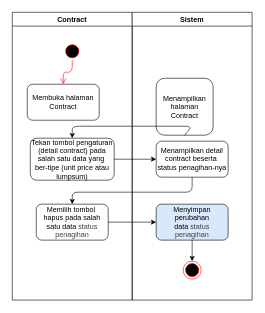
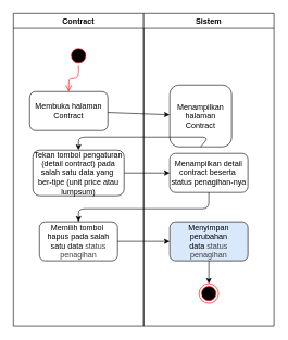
  <mxCell id="0" />
  <mxCell id="1" parent="0" />
  <mxCell id="2" value="Contract" style="swimlane;whiteSpace=wrap;html=1;" vertex="1" parent="1"><mxGeometry x="20" y="20" width="200" height="480" as="geometry" /></mxCell>
  <mxCell id="3" value="" style="ellipse;html=1;shape=startState;fillColor=#000000;strokeColor=#ff0000;" vertex="1" parent="2"><mxGeometry x="85" y="50" width="30" height="30" as="geometry" /></mxCell>
  <mxCell id="4" value="Membuka halaman Contract" style="rounded=1;whiteSpace=wrap;html=1;" vertex="1" parent="2"><mxGeometry x="25" y="120" width="120" height="60" as="geometry" /></mxCell>
  <mxCell id="5" value="" style="edgeStyle=orthogonalEdgeStyle;html=1;verticalAlign=bottom;endArrow=open;endSize=8;strokeColor=#ff0000;entryX=0.5;entryY=0;entryDx=0;entryDy=0;" edge="1" parent="2" source="3" target="4"><mxGeometry relative="1" as="geometry"><mxPoint x="100" y="110" as="targetPoint" /></mxGeometry></mxCell>
  <mxCell id="6" value="Tekan tombol pengaturan (detail contract) pada salah satu data yang&amp;nbsp;&lt;div&gt;ber-tipe (unit price atau lumpsum)&lt;/div&gt;" style="rounded=1;whiteSpace=wrap;html=1;" vertex="1" parent="2"><mxGeometry x="30" y="210" width="140" height="70" as="geometry" /></mxCell>
  <mxCell id="7" value="Memilih tombol&amp;nbsp;&lt;div&gt;hapus pada salah satu data&amp;nbsp;&lt;span style=&quot;color: rgb(63, 63, 63);&quot;&gt;status penagihan&lt;/span&gt;&lt;/div&gt;" style="rounded=1;whiteSpace=wrap;html=1;" vertex="1" parent="2"><mxGeometry x="40" y="320" width="120" height="60" as="geometry" /></mxCell>
  <mxCell id="8" value="Sistem" style="swimlane;whiteSpace=wrap;html=1;" vertex="1" parent="1"><mxGeometry x="220" y="20" width="200" height="480" as="geometry" /></mxCell>
  <mxCell id="9" value="Menampilkan halaman Contract" style="rounded=1;whiteSpace=wrap;html=1;" vertex="1" parent="8"><mxGeometry x="40" y="110" width="95" height="95" as="geometry" /></mxCell>
  <mxCell id="10" value="Menampilkan detail contract beserta&amp;nbsp;&lt;div&gt;status penagihan-nya&lt;/div&gt;" style="rounded=1;whiteSpace=wrap;html=1;" vertex="1" parent="8"><mxGeometry x="40" y="215" width="120" height="60" as="geometry" /></mxCell>
  <mxCell id="11" value="Menyimpan perubahan data&amp;nbsp;&lt;span style=&quot;color: rgb(63, 63, 63);&quot;&gt;status penagihan&lt;/span&gt;" style="rounded=1;whiteSpace=wrap;html=1;fillColor=#dae8fc;" vertex="1" parent="8"><mxGeometry x="40" y="320" width="120" height="60" as="geometry" /></mxCell>
  <mxCell id="12" value="" style="edgeStyle=none;html=1;exitX=0.5;exitY=1;exitDx=0;exitDy=0;entryX=0.5;entryY=0;entryDx=0;entryDy=0;" edge="1" parent="8" source="11" target="13"><mxGeometry relative="1" as="geometry"><mxPoint x="99.8" y="390" as="sourcePoint" /><mxPoint x="99.8" y="420" as="targetPoint" /></mxGeometry></mxCell>
  <mxCell id="13" value="" style="ellipse;html=1;shape=endState;fillColor=#000000;strokeColor=#ff0000;" vertex="1" parent="8"><mxGeometry x="85" y="415" width="30" height="30" as="geometry" /></mxCell>
+ <mxCell id="14" value="" style="edgeStyle=none;html=1;" edge="1" parent="1" source="4" target="9"><mxGeometry relative="1" as="geometry" /></mxCell>
  <mxCell id="15" value="" style="edgeStyle=none;html=1;entryX=0.5;entryY=0;entryDx=0;entryDy=0;exitX=0.5;exitY=1;exitDx=0;exitDy=0;" edge="1" parent="1" source="9" target="6"><mxGeometry relative="1" as="geometry"><Array as="points"><mxPoint x="320" y="210" /><mxPoint x="120" y="210" /></Array></mxGeometry></mxCell>
  <mxCell id="16" value="" style="edgeStyle=none;html=1;" edge="1" parent="1" source="6" target="10"><mxGeometry relative="1" as="geometry" /></mxCell>
  <mxCell id="17" value="" style="edgeStyle=none;html=1;entryX=0.5;entryY=0;entryDx=0;entryDy=0;exitX=0.5;exitY=1;exitDx=0;exitDy=0;" edge="1" parent="1" source="10" target="7"><mxGeometry relative="1" as="geometry"><Array as="points"><mxPoint x="320" y="320" /><mxPoint x="120" y="320" /></Array></mxGeometry></mxCell>
  <mxCell id="18" value="" style="edgeStyle=none;html=1;" edge="1" parent="1" source="7" target="11"><mxGeometry relative="1" as="geometry" /></mxCell>
